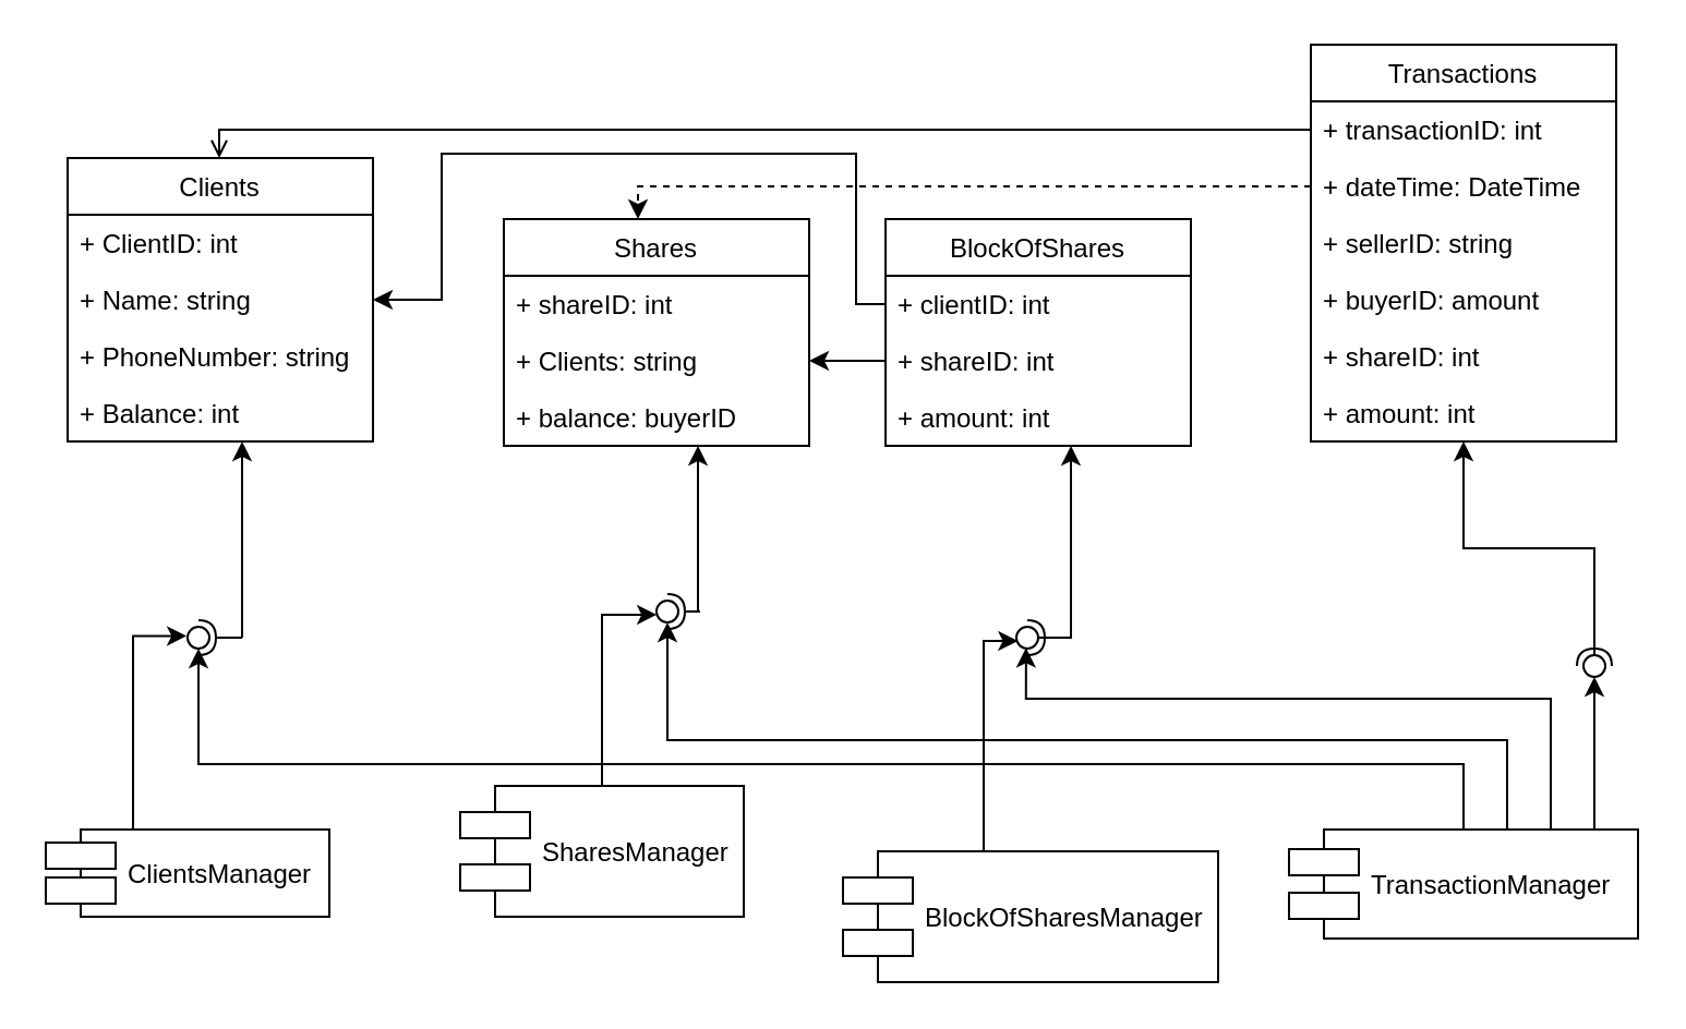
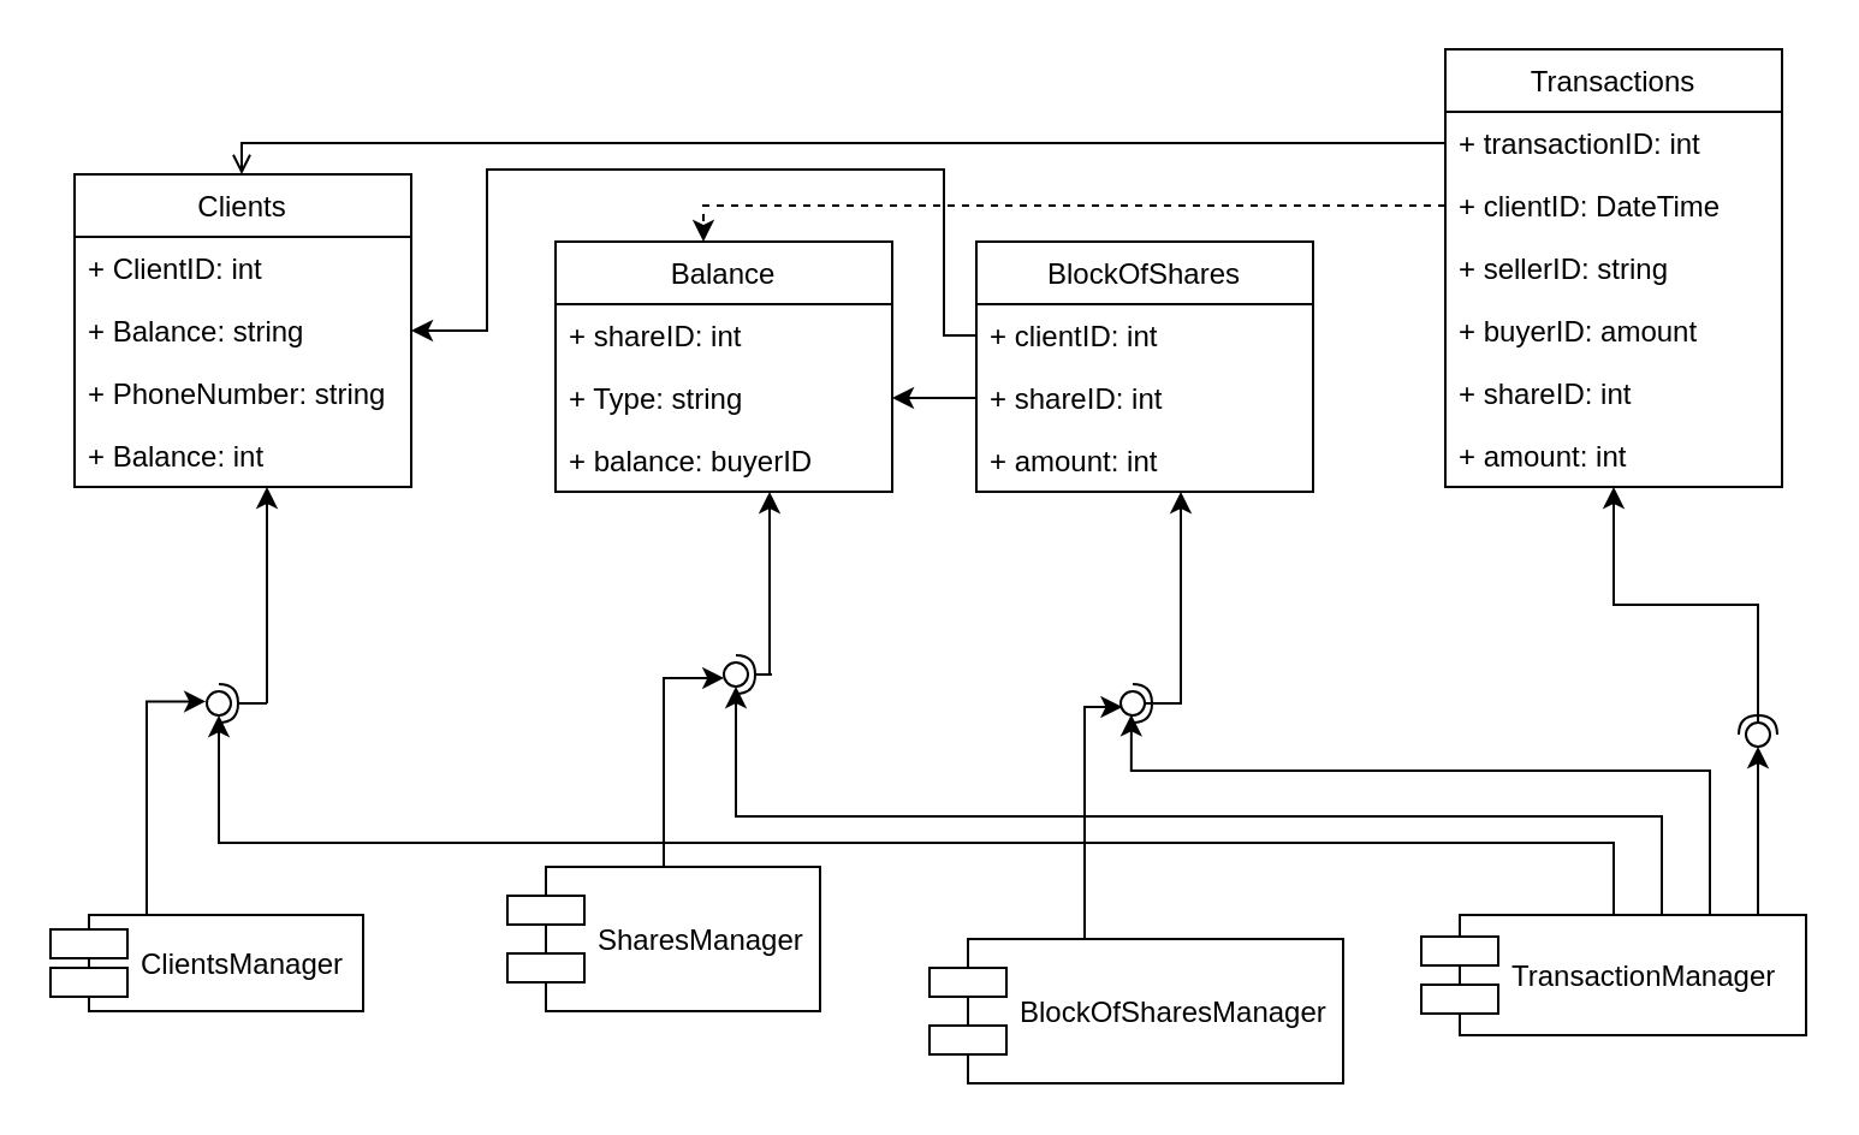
  <mxCell id="0" />
  <mxCell id="1" parent="0" />
  <mxCell id="2" value="Clients" style="swimlane;fontStyle=0;childLayout=stackLayout;horizontal=1;startSize=26;fillColor=none;horizontalStack=0;resizeParent=1;resizeParentMax=0;resizeLast=0;collapsible=1;marginBottom=0;" vertex="1" parent="1"><mxGeometry x="30.5" y="72" width="140" height="130" as="geometry" /></mxCell>
  <mxCell id="3" value="+ ClientID: int" style="text;strokeColor=none;fillColor=none;align=left;verticalAlign=top;spacingLeft=4;spacingRight=4;overflow=hidden;rotatable=0;points=[[0,0.5],[1,0.5]];portConstraint=eastwest;" vertex="1" parent="2"><mxGeometry y="26" width="140" height="26" as="geometry" /></mxCell>
- <mxCell id="4" value="+ Name: string" style="text;strokeColor=none;fillColor=none;align=left;verticalAlign=top;spacingLeft=4;spacingRight=4;overflow=hidden;rotatable=0;points=[[0,0.5],[1,0.5]];portConstraint=eastwest;" vertex="1" parent="2"><mxGeometry y="52" width="140" height="26" as="geometry" /></mxCell>
+ <mxCell id="4" value="+ Balance: string" style="text;strokeColor=none;fillColor=none;align=left;verticalAlign=top;spacingLeft=4;spacingRight=4;overflow=hidden;rotatable=0;points=[[0,0.5],[1,0.5]];portConstraint=eastwest;" vertex="1" parent="2"><mxGeometry y="52" width="140" height="26" as="geometry" /></mxCell>
  <mxCell id="5" value="+ PhoneNumber: string" style="text;strokeColor=none;fillColor=none;align=left;verticalAlign=top;spacingLeft=4;spacingRight=4;overflow=hidden;rotatable=0;points=[[0,0.5],[1,0.5]];portConstraint=eastwest;" vertex="1" parent="2"><mxGeometry y="78" width="140" height="26" as="geometry" /></mxCell>
  <mxCell id="6" value="+ Balance: int" style="text;strokeColor=none;fillColor=none;align=left;verticalAlign=top;spacingLeft=4;spacingRight=4;overflow=hidden;rotatable=0;points=[[0,0.5],[1,0.5]];portConstraint=eastwest;" vertex="1" parent="2"><mxGeometry y="104" width="140" height="26" as="geometry" /></mxCell>
- <mxCell id="7" value="Shares" style="swimlane;fontStyle=0;childLayout=stackLayout;horizontal=1;startSize=26;fillColor=none;horizontalStack=0;resizeParent=1;resizeParentMax=0;resizeLast=0;collapsible=1;marginBottom=0;" vertex="1" parent="1"><mxGeometry x="230.5" y="100" width="140" height="104" as="geometry" /></mxCell>
+ <mxCell id="7" value="Balance" style="swimlane;fontStyle=0;childLayout=stackLayout;horizontal=1;startSize=26;fillColor=none;horizontalStack=0;resizeParent=1;resizeParentMax=0;resizeLast=0;collapsible=1;marginBottom=0;" vertex="1" parent="1"><mxGeometry x="230.5" y="100" width="140" height="104" as="geometry" /></mxCell>
  <mxCell id="8" value="+ shareID: int" style="text;strokeColor=none;fillColor=none;align=left;verticalAlign=top;spacingLeft=4;spacingRight=4;overflow=hidden;rotatable=0;points=[[0,0.5],[1,0.5]];portConstraint=eastwest;" vertex="1" parent="7"><mxGeometry y="26" width="140" height="26" as="geometry" /></mxCell>
- <mxCell id="9" value="+ Clients: string" style="text;strokeColor=none;fillColor=none;align=left;verticalAlign=top;spacingLeft=4;spacingRight=4;overflow=hidden;rotatable=0;points=[[0,0.5],[1,0.5]];portConstraint=eastwest;" vertex="1" parent="7"><mxGeometry y="52" width="140" height="26" as="geometry" /></mxCell>
+ <mxCell id="9" value="+ Type: string" style="text;strokeColor=none;fillColor=none;align=left;verticalAlign=top;spacingLeft=4;spacingRight=4;overflow=hidden;rotatable=0;points=[[0,0.5],[1,0.5]];portConstraint=eastwest;" vertex="1" parent="7"><mxGeometry y="52" width="140" height="26" as="geometry" /></mxCell>
  <mxCell id="10" value="+ balance: buyerID" style="text;strokeColor=none;fillColor=none;align=left;verticalAlign=top;spacingLeft=4;spacingRight=4;overflow=hidden;rotatable=0;points=[[0,0.5],[1,0.5]];portConstraint=eastwest;" vertex="1" parent="7"><mxGeometry y="78" width="140" height="26" as="geometry" /></mxCell>
  <mxCell id="11" value="BlockOfShares" style="swimlane;fontStyle=0;childLayout=stackLayout;horizontal=1;startSize=26;fillColor=none;horizontalStack=0;resizeParent=1;resizeParentMax=0;resizeLast=0;collapsible=1;marginBottom=0;" vertex="1" parent="1"><mxGeometry x="405.5" y="100" width="140" height="104" as="geometry" /></mxCell>
  <mxCell id="12" value="+ clientID: int" style="text;strokeColor=none;fillColor=none;align=left;verticalAlign=top;spacingLeft=4;spacingRight=4;overflow=hidden;rotatable=0;points=[[0,0.5],[1,0.5]];portConstraint=eastwest;" vertex="1" parent="11"><mxGeometry y="26" width="140" height="26" as="geometry" /></mxCell>
  <mxCell id="13" value="+ shareID: int" style="text;strokeColor=none;fillColor=none;align=left;verticalAlign=top;spacingLeft=4;spacingRight=4;overflow=hidden;rotatable=0;points=[[0,0.5],[1,0.5]];portConstraint=eastwest;" vertex="1" parent="11"><mxGeometry y="52" width="140" height="26" as="geometry" /></mxCell>
  <mxCell id="14" value="+ amount: int&#10;" style="text;strokeColor=none;fillColor=none;align=left;verticalAlign=top;spacingLeft=4;spacingRight=4;overflow=hidden;rotatable=0;points=[[0,0.5],[1,0.5]];portConstraint=eastwest;" vertex="1" parent="11"><mxGeometry y="78" width="140" height="26" as="geometry" /></mxCell>
  <mxCell id="15" value="Transactions" style="swimlane;fontStyle=0;childLayout=stackLayout;horizontal=1;startSize=26;fillColor=none;horizontalStack=0;resizeParent=1;resizeParentMax=0;resizeLast=0;collapsible=1;marginBottom=0;" vertex="1" parent="1"><mxGeometry x="600.5" y="20" width="140" height="182" as="geometry" /></mxCell>
  <mxCell id="16" value="+ transactionID: int" style="text;strokeColor=none;fillColor=none;align=left;verticalAlign=top;spacingLeft=4;spacingRight=4;overflow=hidden;rotatable=0;points=[[0,0.5],[1,0.5]];portConstraint=eastwest;" vertex="1" parent="15"><mxGeometry y="26" width="140" height="26" as="geometry" /></mxCell>
- <mxCell id="17" value="+ dateTime: DateTime" style="text;strokeColor=none;fillColor=none;align=left;verticalAlign=top;spacingLeft=4;spacingRight=4;overflow=hidden;rotatable=0;points=[[0,0.5],[1,0.5]];portConstraint=eastwest;" vertex="1" parent="15"><mxGeometry y="52" width="140" height="26" as="geometry" /></mxCell>
+ <mxCell id="17" value="+ clientID: DateTime" style="text;strokeColor=none;fillColor=none;align=left;verticalAlign=top;spacingLeft=4;spacingRight=4;overflow=hidden;rotatable=0;points=[[0,0.5],[1,0.5]];portConstraint=eastwest;" vertex="1" parent="15"><mxGeometry y="52" width="140" height="26" as="geometry" /></mxCell>
  <mxCell id="18" value="+ sellerID: string&#10;" style="text;strokeColor=none;fillColor=none;align=left;verticalAlign=top;spacingLeft=4;spacingRight=4;overflow=hidden;rotatable=0;points=[[0,0.5],[1,0.5]];portConstraint=eastwest;" vertex="1" parent="15"><mxGeometry y="78" width="140" height="26" as="geometry" /></mxCell>
  <mxCell id="19" value="+ buyerID: amount&#10;" style="text;strokeColor=none;fillColor=none;align=left;verticalAlign=top;spacingLeft=4;spacingRight=4;overflow=hidden;rotatable=0;points=[[0,0.5],[1,0.5]];portConstraint=eastwest;" vertex="1" parent="15"><mxGeometry y="104" width="140" height="26" as="geometry" /></mxCell>
  <mxCell id="20" value="+ shareID: int&#10;&#10;" style="text;strokeColor=none;fillColor=none;align=left;verticalAlign=top;spacingLeft=4;spacingRight=4;overflow=hidden;rotatable=0;points=[[0,0.5],[1,0.5]];portConstraint=eastwest;" vertex="1" parent="15"><mxGeometry y="130" width="140" height="26" as="geometry" /></mxCell>
  <mxCell id="21" value="+ amount: int" style="text;strokeColor=none;fillColor=none;align=left;verticalAlign=top;spacingLeft=4;spacingRight=4;overflow=hidden;rotatable=0;points=[[0,0.5],[1,0.5]];portConstraint=eastwest;" vertex="1" parent="15"><mxGeometry y="156" width="140" height="26" as="geometry" /></mxCell>
  <mxCell id="22" style="edgeStyle=orthogonalEdgeStyle;rounded=0;orthogonalLoop=1;jettySize=auto;html=1;" edge="1" parent="1" target="2"><mxGeometry relative="1" as="geometry"><mxPoint x="110.5" y="292" as="sourcePoint" /><Array as="points"><mxPoint x="110.5" y="292" /></Array></mxGeometry></mxCell>
  <mxCell id="23" style="edgeStyle=orthogonalEdgeStyle;rounded=0;orthogonalLoop=1;jettySize=auto;html=1;entryX=-0.042;entryY=0.422;entryDx=0;entryDy=0;entryPerimeter=0;" edge="1" parent="1" source="24" target="34"><mxGeometry relative="1" as="geometry"><Array as="points"><mxPoint x="60.5" y="291" /></Array></mxGeometry></mxCell>
  <mxCell id="24" value="ClientsManager" style="shape=component;align=left;spacingLeft=36;" vertex="1" parent="1"><mxGeometry x="20.5" y="380" width="130" height="40" as="geometry" /></mxCell>
  <mxCell id="25" style="edgeStyle=orthogonalEdgeStyle;rounded=0;orthogonalLoop=1;jettySize=auto;html=1;entryX=0.011;entryY=0.649;entryDx=0;entryDy=0;entryPerimeter=0;" edge="1" parent="1" source="26" target="36"><mxGeometry relative="1" as="geometry"><Array as="points"><mxPoint x="275.5" y="282" /></Array></mxGeometry></mxCell>
  <mxCell id="26" value="SharesManager" style="shape=component;align=left;spacingLeft=36;" vertex="1" parent="1"><mxGeometry x="210.5" y="360" width="130" height="60" as="geometry" /></mxCell>
  <mxCell id="27" style="edgeStyle=orthogonalEdgeStyle;rounded=0;orthogonalLoop=1;jettySize=auto;html=1;entryX=0.071;entryY=0.652;entryDx=0;entryDy=0;entryPerimeter=0;" edge="1" parent="1" source="28" target="39"><mxGeometry relative="1" as="geometry"><Array as="points"><mxPoint x="450.5" y="294" /></Array></mxGeometry></mxCell>
  <mxCell id="28" value="BlockOfSharesManager" style="shape=component;align=left;spacingLeft=36;" vertex="1" parent="1"><mxGeometry x="386" y="390" width="172" height="60" as="geometry" /></mxCell>
  <mxCell id="29" style="edgeStyle=orthogonalEdgeStyle;rounded=0;orthogonalLoop=1;jettySize=auto;html=1;entryX=0.443;entryY=0.967;entryDx=0;entryDy=0;entryPerimeter=0;" edge="1" parent="1" source="32" target="39"><mxGeometry relative="1" as="geometry"><Array as="points"><mxPoint x="710.5" y="320" /><mxPoint x="469.5" y="320" /></Array></mxGeometry></mxCell>
  <mxCell id="30" style="edgeStyle=orthogonalEdgeStyle;rounded=0;orthogonalLoop=1;jettySize=auto;html=1;exitX=0.5;exitY=0;exitDx=0;exitDy=0;" edge="1" parent="1" source="32" target="36"><mxGeometry relative="1" as="geometry"><Array as="points"><mxPoint x="690.5" y="380" /><mxPoint x="690.5" y="339" /><mxPoint x="305.5" y="339" /></Array></mxGeometry></mxCell>
  <mxCell id="31" style="edgeStyle=orthogonalEdgeStyle;rounded=0;orthogonalLoop=1;jettySize=auto;html=1;" edge="1" parent="1" source="32" target="34"><mxGeometry relative="1" as="geometry"><Array as="points"><mxPoint x="670.5" y="350" /><mxPoint x="90.5" y="350" /></Array></mxGeometry></mxCell>
  <mxCell id="32" value="TransactionManager" style="shape=component;align=left;spacingLeft=36;" vertex="1" parent="1"><mxGeometry x="590.5" y="380" width="160" height="50" as="geometry" /></mxCell>
  <mxCell id="33" value="" style="rounded=0;orthogonalLoop=1;jettySize=auto;html=1;endArrow=halfCircle;endFill=0;entryX=0.5;entryY=0.5;entryDx=0;entryDy=0;endSize=6;strokeWidth=1;" edge="1" target="34" parent="1"><mxGeometry relative="1" as="geometry"><mxPoint x="110.5" y="292" as="sourcePoint" /></mxGeometry></mxCell>
  <mxCell id="34" value="" style="ellipse;whiteSpace=wrap;html=1;fontFamily=Helvetica;fontSize=12;fontColor=#000000;align=center;strokeColor=#000000;fillColor=#ffffff;points=[];aspect=fixed;resizable=0;" vertex="1" parent="1"><mxGeometry x="85.5" y="287" width="10" height="10" as="geometry" /></mxCell>
  <mxCell id="35" value="" style="rounded=0;orthogonalLoop=1;jettySize=auto;html=1;endArrow=halfCircle;endFill=0;entryX=0.5;entryY=0.5;entryDx=0;entryDy=0;endSize=6;strokeWidth=1;" edge="1" parent="1" target="36"><mxGeometry relative="1" as="geometry"><mxPoint x="320.5" y="280" as="sourcePoint" /></mxGeometry></mxCell>
  <mxCell id="36" value="" style="ellipse;whiteSpace=wrap;html=1;fontFamily=Helvetica;fontSize=12;fontColor=#000000;align=center;strokeColor=#000000;fillColor=#ffffff;points=[];aspect=fixed;resizable=0;" vertex="1" parent="1"><mxGeometry x="300.5" y="275" width="10" height="10" as="geometry" /></mxCell>
  <mxCell id="37" style="edgeStyle=orthogonalEdgeStyle;rounded=0;orthogonalLoop=1;jettySize=auto;html=1;" edge="1" parent="1" source="39" target="11"><mxGeometry relative="1" as="geometry"><mxPoint x="440.5" y="292" as="sourcePoint" /><mxPoint x="480.224" y="203.69" as="targetPoint" /><Array as="points"><mxPoint x="490.5" y="292" /></Array></mxGeometry></mxCell>
  <mxCell id="38" value="" style="rounded=0;orthogonalLoop=1;jettySize=auto;html=1;endArrow=halfCircle;endFill=0;entryX=0.5;entryY=0.5;entryDx=0;entryDy=0;endSize=6;strokeWidth=1;" edge="1" parent="1" target="39"><mxGeometry relative="1" as="geometry"><mxPoint x="490.5" y="292" as="sourcePoint" /></mxGeometry></mxCell>
  <mxCell id="39" value="" style="ellipse;whiteSpace=wrap;html=1;fontFamily=Helvetica;fontSize=12;fontColor=#000000;align=center;strokeColor=#000000;fillColor=#ffffff;points=[];aspect=fixed;resizable=0;" vertex="1" parent="1"><mxGeometry x="465.5" y="287" width="10" height="10" as="geometry" /></mxCell>
  <mxCell id="40" style="edgeStyle=orthogonalEdgeStyle;rounded=0;orthogonalLoop=1;jettySize=auto;html=1;" edge="1" parent="1" source="42" target="15"><mxGeometry relative="1" as="geometry"><mxPoint x="670.741" y="379.741" as="sourcePoint" /><mxPoint x="685.224" y="203.19" as="targetPoint" /><Array as="points" /></mxGeometry></mxCell>
  <mxCell id="41" value="" style="rounded=0;orthogonalLoop=1;jettySize=auto;html=1;endArrow=halfCircle;endFill=0;entryX=0.5;entryY=0.5;entryDx=0;entryDy=0;endSize=6;strokeWidth=1;" edge="1" parent="1" target="42"><mxGeometry relative="1" as="geometry"><mxPoint x="730.5" y="280" as="sourcePoint" /><mxPoint x="740.5" y="331" as="targetPoint" /></mxGeometry></mxCell>
  <mxCell id="42" value="" style="ellipse;whiteSpace=wrap;html=1;fontFamily=Helvetica;fontSize=12;fontColor=#000000;align=center;strokeColor=#000000;fillColor=#ffffff;points=[];aspect=fixed;resizable=0;" vertex="1" parent="1"><mxGeometry x="725.5" y="300" width="10" height="10" as="geometry" /></mxCell>
  <mxCell id="43" style="edgeStyle=orthogonalEdgeStyle;rounded=0;orthogonalLoop=1;jettySize=auto;html=1;" edge="1" parent="1" source="32" target="42"><mxGeometry relative="1" as="geometry"><mxPoint x="730.556" y="380" as="sourcePoint" /><mxPoint x="695.472" y="204" as="targetPoint" /><Array as="points"><mxPoint x="730.5" y="325" /></Array></mxGeometry></mxCell>
  <mxCell id="44" style="edgeStyle=orthogonalEdgeStyle;rounded=0;orthogonalLoop=1;jettySize=auto;html=1;" edge="1" parent="1" target="10"><mxGeometry relative="1" as="geometry"><mxPoint x="319.5" y="280" as="sourcePoint" /><mxPoint x="344.056" y="211.5" as="targetPoint" /><Array as="points"><mxPoint x="319.5" y="280" /></Array></mxGeometry></mxCell>
  <mxCell id="45" style="edgeStyle=orthogonalEdgeStyle;rounded=0;orthogonalLoop=1;jettySize=auto;html=1;entryX=1;entryY=0.5;entryDx=0;entryDy=0;" edge="1" parent="1" source="13" target="9"><mxGeometry relative="1" as="geometry" /></mxCell>
  <mxCell id="46" style="edgeStyle=orthogonalEdgeStyle;rounded=0;orthogonalLoop=1;jettySize=auto;html=1;exitX=0;exitY=0.5;exitDx=0;exitDy=0;" edge="1" parent="1" source="12" target="2"><mxGeometry relative="1" as="geometry"><Array as="points"><mxPoint x="392" y="139" /><mxPoint x="392" y="70" /><mxPoint x="202" y="70" /><mxPoint x="202" y="137" /></Array></mxGeometry></mxCell>
  <mxCell id="47" style="edgeStyle=orthogonalEdgeStyle;rounded=0;orthogonalLoop=1;jettySize=auto;html=1;dashed=1;" edge="1" parent="1" source="17" target="7"><mxGeometry relative="1" as="geometry"><Array as="points"><mxPoint x="292" y="85" /></Array></mxGeometry></mxCell>
  <mxCell id="48" style="edgeStyle=orthogonalEdgeStyle;rounded=0;orthogonalLoop=1;jettySize=auto;html=1;endArrow=open;" edge="1" parent="1" source="16" target="2"><mxGeometry relative="1" as="geometry"><Array as="points"><mxPoint x="100" y="59" /></Array></mxGeometry></mxCell>
